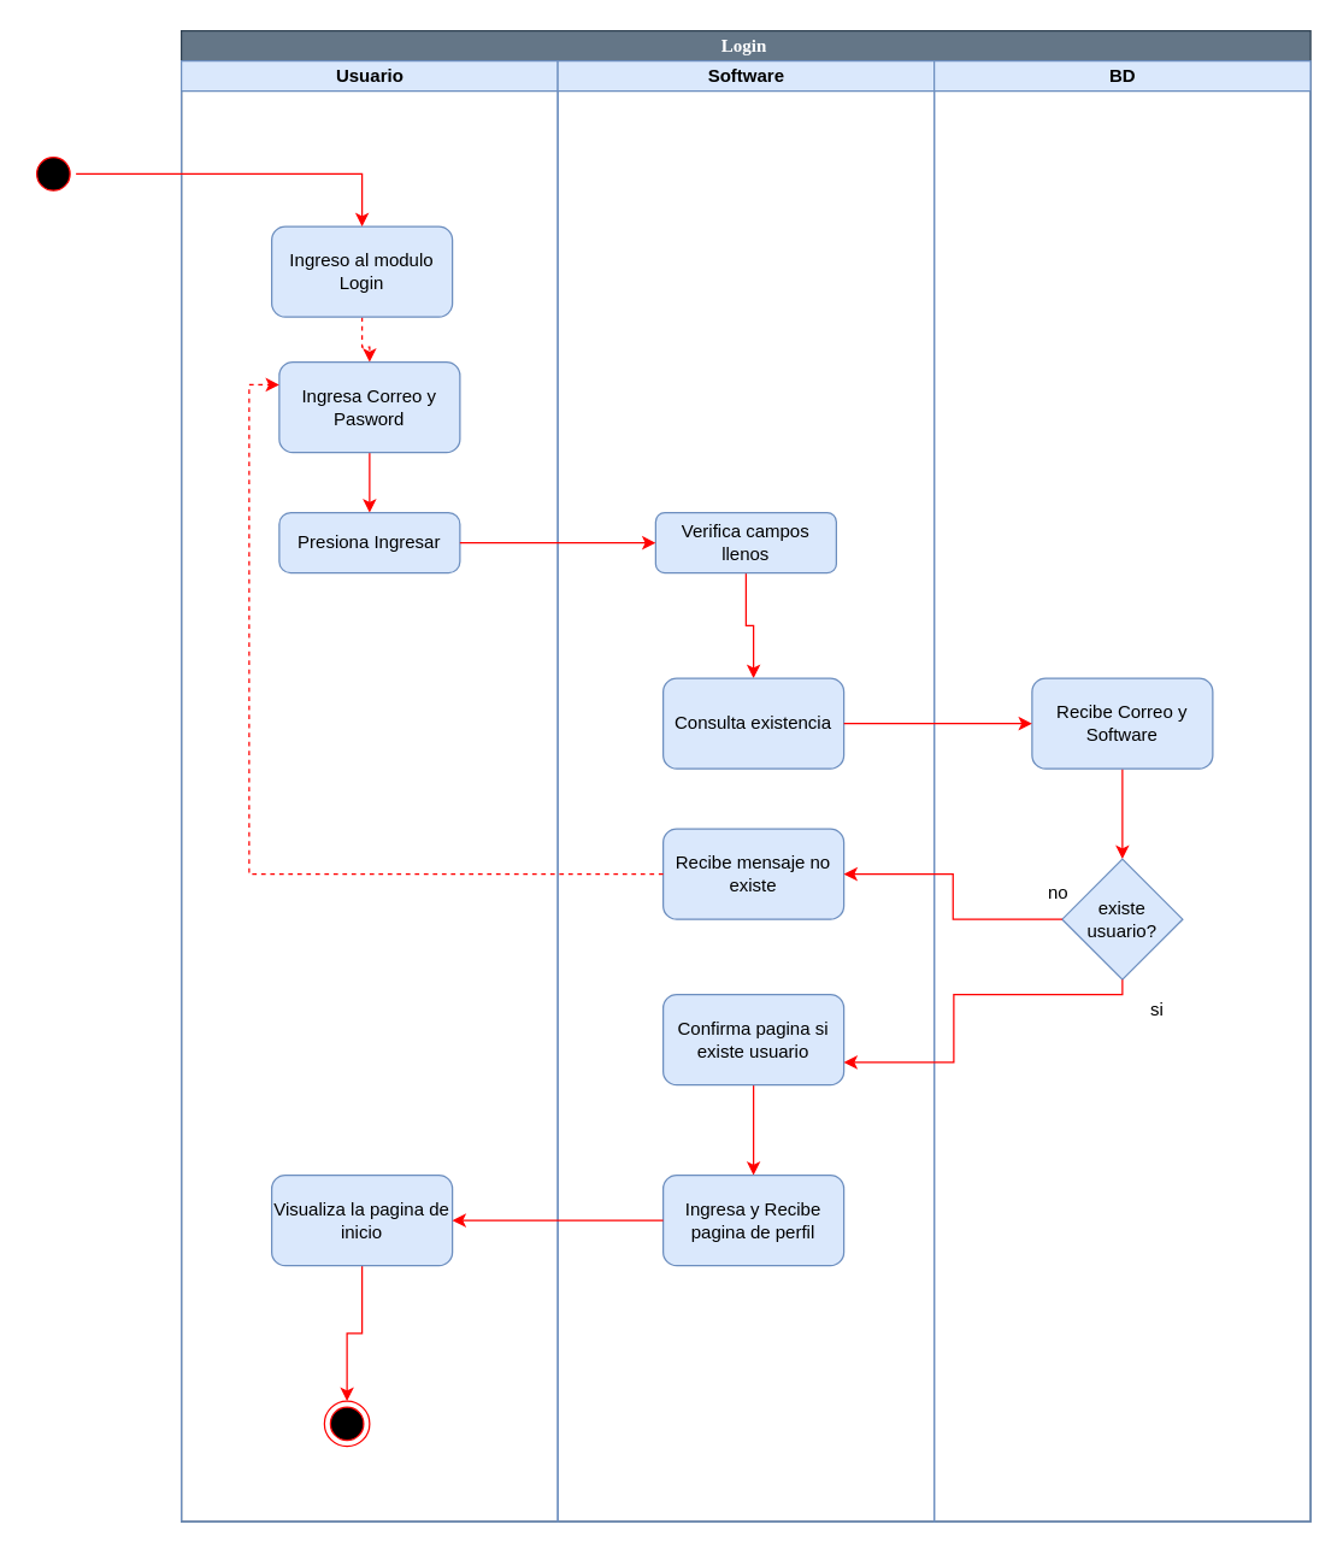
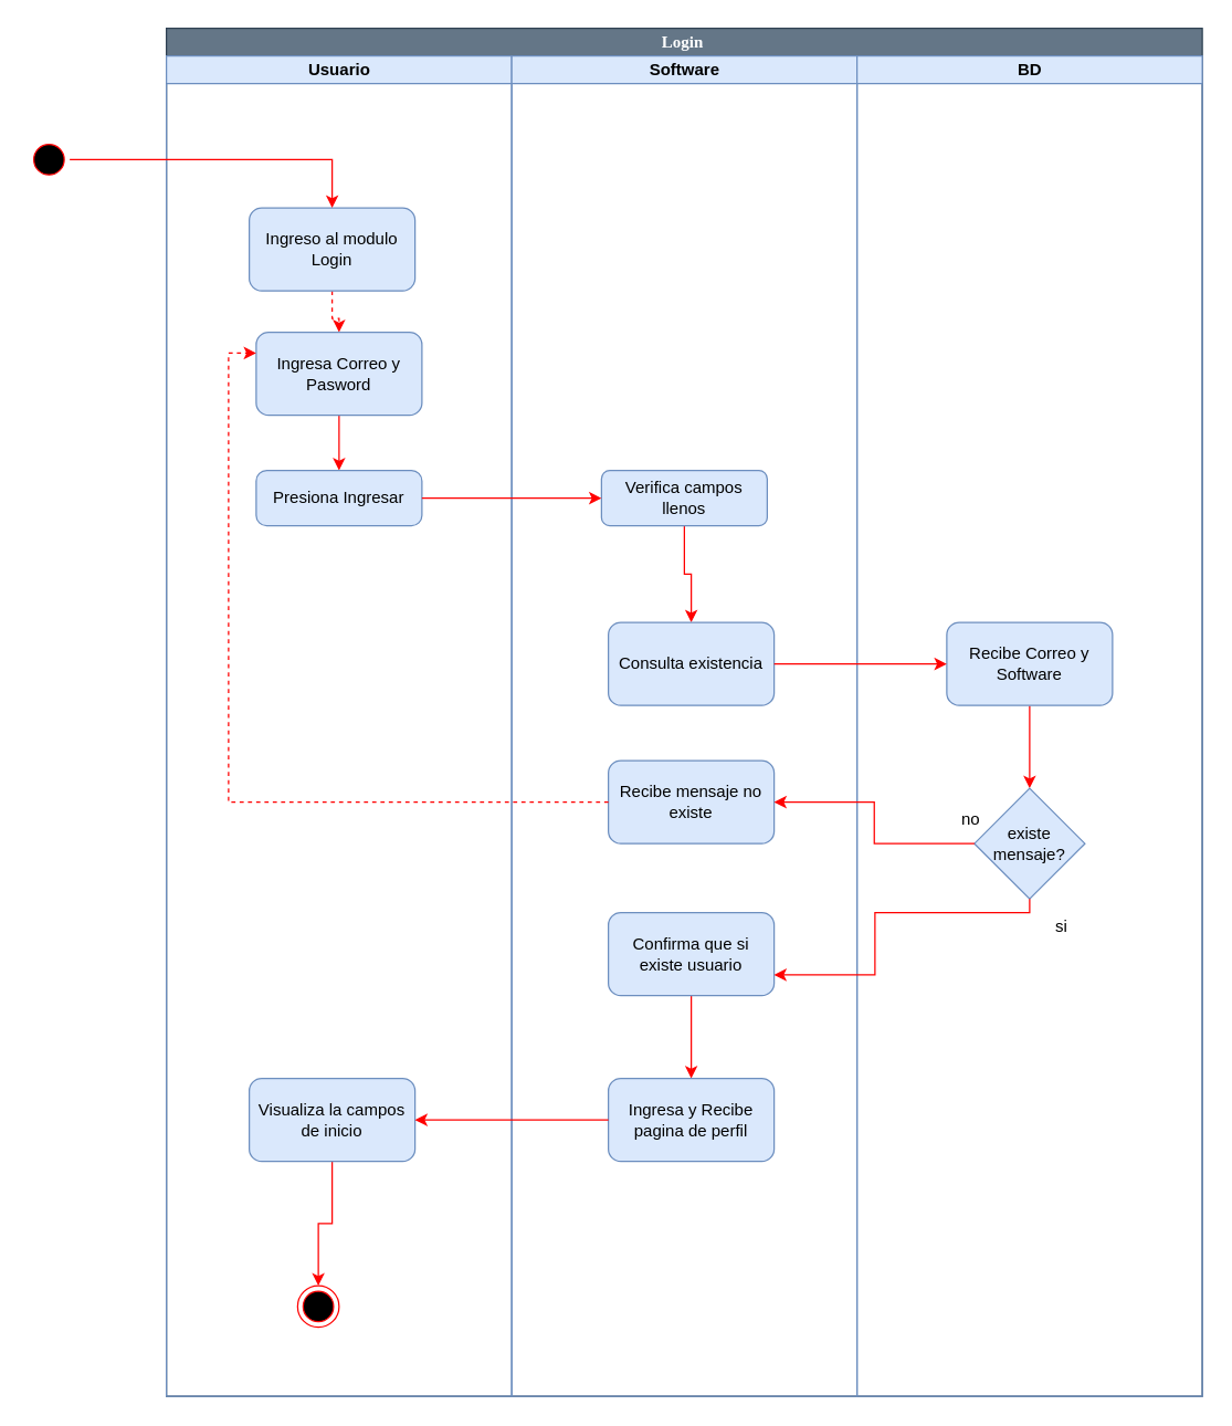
  <mxCell id="0" />
  <mxCell id="1" parent="0" />
  <mxCell id="2" value="Login&amp;nbsp;" style="swimlane;html=1;childLayout=stackLayout;startSize=20;rounded=0;shadow=0;comic=0;labelBackgroundColor=none;strokeColor=#314354;strokeWidth=1;fillColor=#647687;fontFamily=Verdana;fontSize=12;align=center;fontColor=#ffffff;" vertex="1" parent="1"><mxGeometry x="120" y="20" width="750" height="990" as="geometry" /></mxCell>
  <mxCell id="3" value="Usuario" style="swimlane;html=1;startSize=20;fillColor=#dae8fc;strokeColor=#6c8ebf;" vertex="1" parent="2"><mxGeometry y="20" width="250" height="970" as="geometry" /></mxCell>
  <mxCell id="4" style="edgeStyle=orthogonalEdgeStyle;rounded=0;orthogonalLoop=1;jettySize=auto;html=1;strokeColor=#FF0000;dashed=1;" edge="1" parent="3" source="5" target="7"><mxGeometry relative="1" as="geometry" /></mxCell>
  <mxCell id="5" value="Ingreso al modulo Login" style="rounded=1;whiteSpace=wrap;html=1;fillColor=#dae8fc;strokeColor=#6c8ebf;" vertex="1" parent="3"><mxGeometry x="60" y="110" width="120" height="60" as="geometry" /></mxCell>
  <mxCell id="6" style="edgeStyle=orthogonalEdgeStyle;rounded=0;orthogonalLoop=1;jettySize=auto;html=1;strokeColor=#FF0000;fillColor=#dae8fc;" edge="1" parent="3" source="7" target="8"><mxGeometry relative="1" as="geometry" /></mxCell>
  <mxCell id="7" value="Ingresa Correo y Pasword" style="rounded=1;whiteSpace=wrap;html=1;fillColor=#dae8fc;strokeColor=#6c8ebf;" vertex="1" parent="3"><mxGeometry x="65" y="200" width="120" height="60" as="geometry" /></mxCell>
  <mxCell id="8" value="Presiona Ingresar" style="rounded=1;whiteSpace=wrap;html=1;arcSize=19;fillColor=#dae8fc;strokeColor=#6c8ebf;" vertex="1" parent="3"><mxGeometry x="65" y="300" width="120" height="40" as="geometry" /></mxCell>
  <mxCell id="9" style="edgeStyle=orthogonalEdgeStyle;rounded=0;orthogonalLoop=1;jettySize=auto;html=1;entryX=0.5;entryY=0;entryDx=0;entryDy=0;strokeColor=#FF0000;" edge="1" parent="3" source="10" target="11"><mxGeometry relative="1" as="geometry" /></mxCell>
- <mxCell id="10" value="Visualiza la pagina de inicio" style="rounded=1;whiteSpace=wrap;html=1;fillColor=#dae8fc;strokeColor=#6c8ebf;" vertex="1" parent="3"><mxGeometry x="60" y="740" width="120" height="60" as="geometry" /></mxCell>
+ <mxCell id="10" value="Visualiza la campos de inicio" style="rounded=1;whiteSpace=wrap;html=1;fillColor=#dae8fc;strokeColor=#6c8ebf;" vertex="1" parent="3"><mxGeometry x="60" y="740" width="120" height="60" as="geometry" /></mxCell>
  <mxCell id="11" value="" style="ellipse;html=1;shape=endState;fillColor=#000000;strokeColor=#ff0000;" vertex="1" parent="3"><mxGeometry x="95" y="890" width="30" height="30" as="geometry" /></mxCell>
  <mxCell id="12" value="Software" style="swimlane;html=1;startSize=20;fillColor=#dae8fc;strokeColor=#6c8ebf;" vertex="1" parent="2"><mxGeometry x="250" y="20" width="250" height="970" as="geometry" /></mxCell>
  <mxCell id="13" style="edgeStyle=orthogonalEdgeStyle;rounded=0;orthogonalLoop=1;jettySize=auto;html=1;strokeColor=#FF0000;" edge="1" parent="12" source="14" target="15"><mxGeometry relative="1" as="geometry" /></mxCell>
  <mxCell id="14" value="Verifica campos llenos" style="rounded=1;whiteSpace=wrap;html=1;fillColor=#dae8fc;strokeColor=#6c8ebf;" vertex="1" parent="12"><mxGeometry x="65" y="300" width="120" height="40" as="geometry" /></mxCell>
  <mxCell id="15" value="Consulta existencia" style="rounded=1;whiteSpace=wrap;html=1;fillColor=#dae8fc;strokeColor=#6c8ebf;" vertex="1" parent="12"><mxGeometry x="70" y="410" width="120" height="60" as="geometry" /></mxCell>
  <mxCell id="16" value="Recibe mensaje no existe" style="rounded=1;whiteSpace=wrap;html=1;fillColor=#dae8fc;strokeColor=#6c8ebf;" vertex="1" parent="12"><mxGeometry x="70" y="510" width="120" height="60" as="geometry" /></mxCell>
  <mxCell id="17" style="edgeStyle=orthogonalEdgeStyle;rounded=0;orthogonalLoop=1;jettySize=auto;html=1;entryX=0.5;entryY=0;entryDx=0;entryDy=0;strokeColor=#FF0000;" edge="1" parent="12" source="18" target="19"><mxGeometry relative="1" as="geometry" /></mxCell>
- <mxCell id="18" value="Confirma pagina si existe usuario" style="rounded=1;whiteSpace=wrap;html=1;fillColor=#dae8fc;strokeColor=#6c8ebf;" vertex="1" parent="12"><mxGeometry x="70" y="620" width="120" height="60" as="geometry" /></mxCell>
+ <mxCell id="18" value="Confirma que si existe usuario" style="rounded=1;whiteSpace=wrap;html=1;fillColor=#dae8fc;strokeColor=#6c8ebf;" vertex="1" parent="12"><mxGeometry x="70" y="620" width="120" height="60" as="geometry" /></mxCell>
  <mxCell id="19" value="Ingresa y Recibe pagina de perfil" style="rounded=1;whiteSpace=wrap;html=1;fillColor=#dae8fc;strokeColor=#6c8ebf;" vertex="1" parent="12"><mxGeometry x="70" y="740" width="120" height="60" as="geometry" /></mxCell>
  <mxCell id="20" value="BD" style="swimlane;html=1;startSize=20;fillColor=#dae8fc;strokeColor=#6c8ebf;" vertex="1" parent="2"><mxGeometry x="500" y="20" width="250" height="970" as="geometry" /></mxCell>
  <mxCell id="21" style="edgeStyle=orthogonalEdgeStyle;rounded=0;orthogonalLoop=1;jettySize=auto;html=1;entryX=0.5;entryY=0;entryDx=0;entryDy=0;strokeColor=#FF0000;" edge="1" parent="20" source="22" target="23"><mxGeometry relative="1" as="geometry" /></mxCell>
  <mxCell id="22" value="Recibe Correo y Software" style="rounded=1;whiteSpace=wrap;html=1;fillColor=#dae8fc;strokeColor=#6c8ebf;" vertex="1" parent="20"><mxGeometry x="65" y="410" width="120" height="60" as="geometry" /></mxCell>
- <mxCell id="23" value="existe usuario?" style="rhombus;whiteSpace=wrap;html=1;fillColor=#dae8fc;strokeColor=#6c8ebf;" vertex="1" parent="20"><mxGeometry x="85" y="530" width="80" height="80" as="geometry" /></mxCell>
+ <mxCell id="23" value="existe mensaje?" style="rhombus;whiteSpace=wrap;html=1;fillColor=#dae8fc;strokeColor=#6c8ebf;" vertex="1" parent="20"><mxGeometry x="85" y="530" width="80" height="80" as="geometry" /></mxCell>
  <mxCell id="24" style="edgeStyle=orthogonalEdgeStyle;rounded=0;orthogonalLoop=1;jettySize=auto;html=1;entryX=0;entryY=0.5;entryDx=0;entryDy=0;strokeColor=#FF0000;" edge="1" parent="2" source="8" target="14"><mxGeometry relative="1" as="geometry" /></mxCell>
  <mxCell id="25" style="edgeStyle=orthogonalEdgeStyle;rounded=0;orthogonalLoop=1;jettySize=auto;html=1;strokeColor=#FF0000;" edge="1" parent="2" source="15" target="22"><mxGeometry relative="1" as="geometry" /></mxCell>
  <mxCell id="26" style="edgeStyle=orthogonalEdgeStyle;rounded=0;orthogonalLoop=1;jettySize=auto;html=1;entryX=1;entryY=0.5;entryDx=0;entryDy=0;strokeColor=#FF0000;" edge="1" parent="2" source="23" target="16"><mxGeometry relative="1" as="geometry" /></mxCell>
  <mxCell id="27" style="edgeStyle=orthogonalEdgeStyle;rounded=0;orthogonalLoop=1;jettySize=auto;html=1;entryX=1;entryY=0.75;entryDx=0;entryDy=0;strokeColor=#FF0000;" edge="1" parent="2" source="23" target="18"><mxGeometry relative="1" as="geometry"><Array as="points"><mxPoint x="625" y="640" /><mxPoint x="513" y="640" /><mxPoint x="513" y="685" /></Array></mxGeometry></mxCell>
  <mxCell id="28" style="edgeStyle=orthogonalEdgeStyle;rounded=0;orthogonalLoop=1;jettySize=auto;html=1;strokeColor=#FF0000;entryX=0;entryY=0.25;entryDx=0;entryDy=0;dashed=1;" edge="1" parent="2" source="16" target="7"><mxGeometry relative="1" as="geometry"><mxPoint x="20" y="280" as="targetPoint" /></mxGeometry></mxCell>
  <mxCell id="29" style="edgeStyle=orthogonalEdgeStyle;rounded=0;orthogonalLoop=1;jettySize=auto;html=1;entryX=1;entryY=0.5;entryDx=0;entryDy=0;strokeColor=#FF0000;" edge="1" parent="2" source="19" target="10"><mxGeometry relative="1" as="geometry" /></mxCell>
  <mxCell id="30" style="edgeStyle=orthogonalEdgeStyle;rounded=0;orthogonalLoop=1;jettySize=auto;html=1;strokeColor=#FF0000;" edge="1" parent="1" source="31" target="5"><mxGeometry relative="1" as="geometry" /></mxCell>
  <mxCell id="31" value="" style="ellipse;html=1;shape=startState;fillColor=#000000;strokeColor=#ff0000;" vertex="1" parent="1"><mxGeometry x="20" y="100" width="30" height="30" as="geometry" /></mxCell>
  <mxCell id="32" value="no" style="text;html=1;resizable=0;points=[];autosize=1;align=left;verticalAlign=top;spacingTop=-4;" vertex="1" parent="1"><mxGeometry x="694" y="583" width="30" height="20" as="geometry" /></mxCell>
  <mxCell id="33" value="si" style="text;html=1;resizable=0;points=[];autosize=1;align=left;verticalAlign=top;spacingTop=-4;" vertex="1" parent="1"><mxGeometry x="762" y="660" width="20" height="20" as="geometry" /></mxCell>
